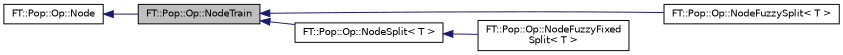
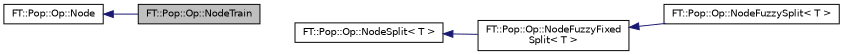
  digraph {
    rankdir=LR
    node [color=black fillcolor=white fontname=Helvetica fontsize=10 shape=record style=filled]
    edge [color=midnightblue dir=back fontname=Helvetica fontsize=10 labelfontname=Helvetica labelfontsize=10 style=solid]
    n1 [fillcolor=grey75 fontcolor=black height=0.2 label="FT::Pop::Op::NodeTrain" width=0.4]
    n2 [height=0.2 label="FT::Pop::Op::NodeFuzzySplit\< T \>" width=0.4]
    n3 [height=0.2 label="FT::Pop::Op::NodeSplit\< T \>" width=0.4]
    n4 [height=0.2 label="FT::Pop::Op::NodeFuzzyFixed\lSplit\< T \>" width=0.4]
    n5 [height=0.2 label="FT::Pop::Op::Node" width=0.4]
-   n1 -> n2
-   n1 -> n3
+   n4 -> n2
    n3 -> n4
    n5 -> n1
  }
